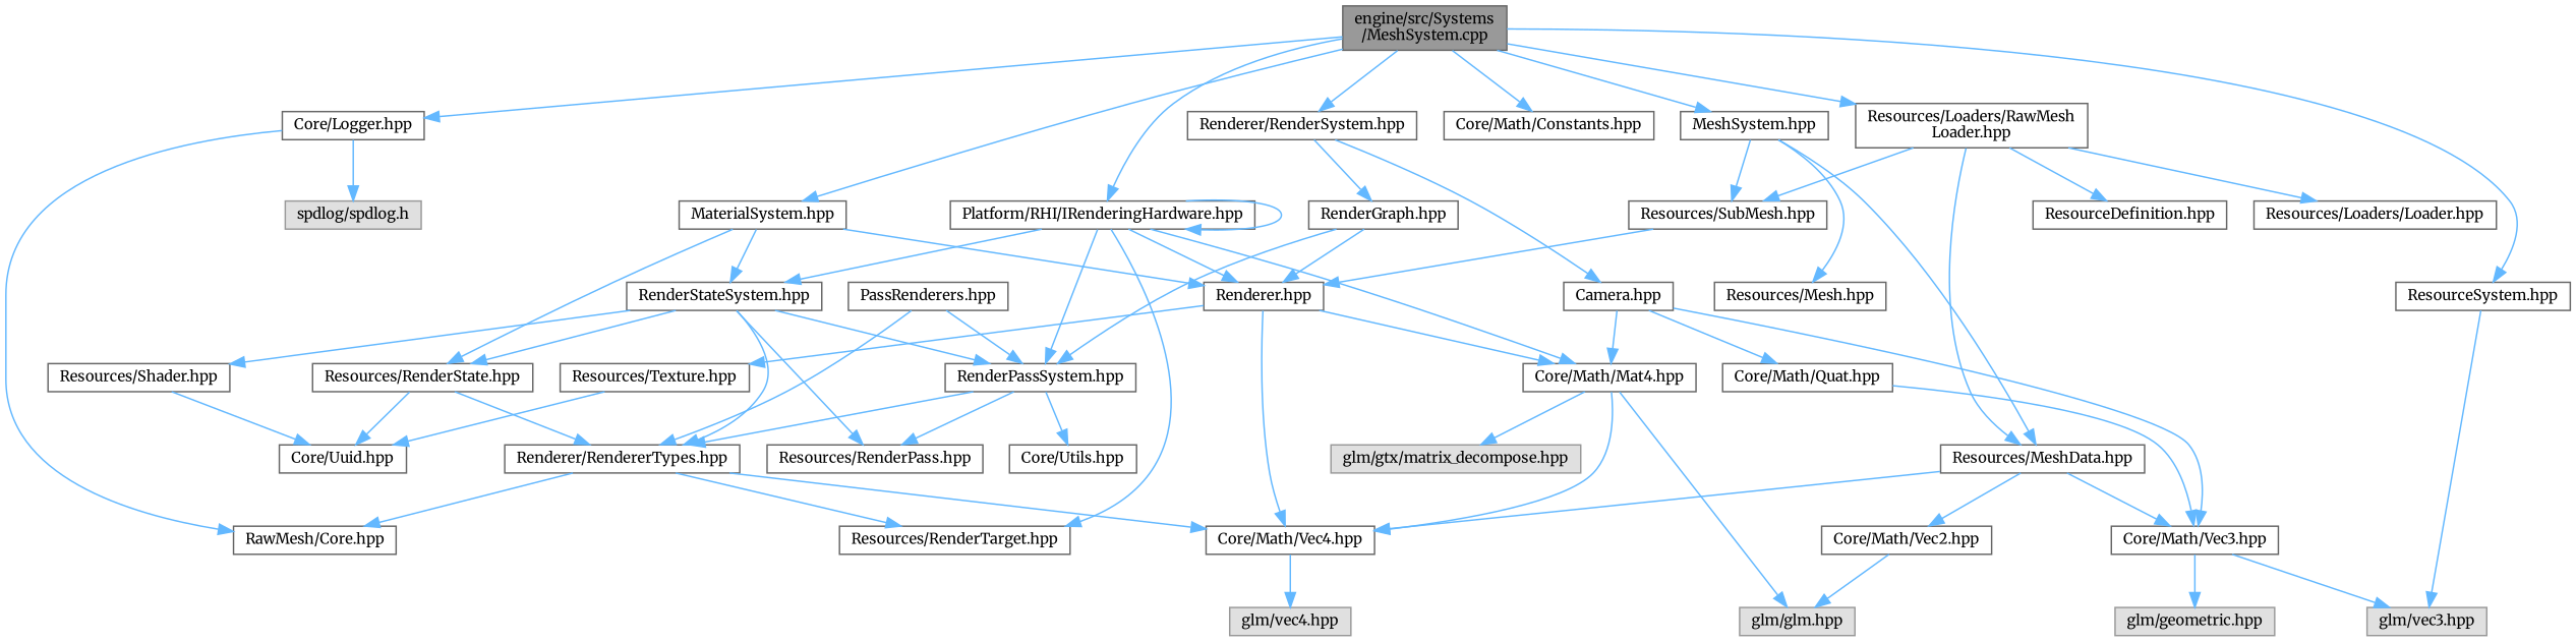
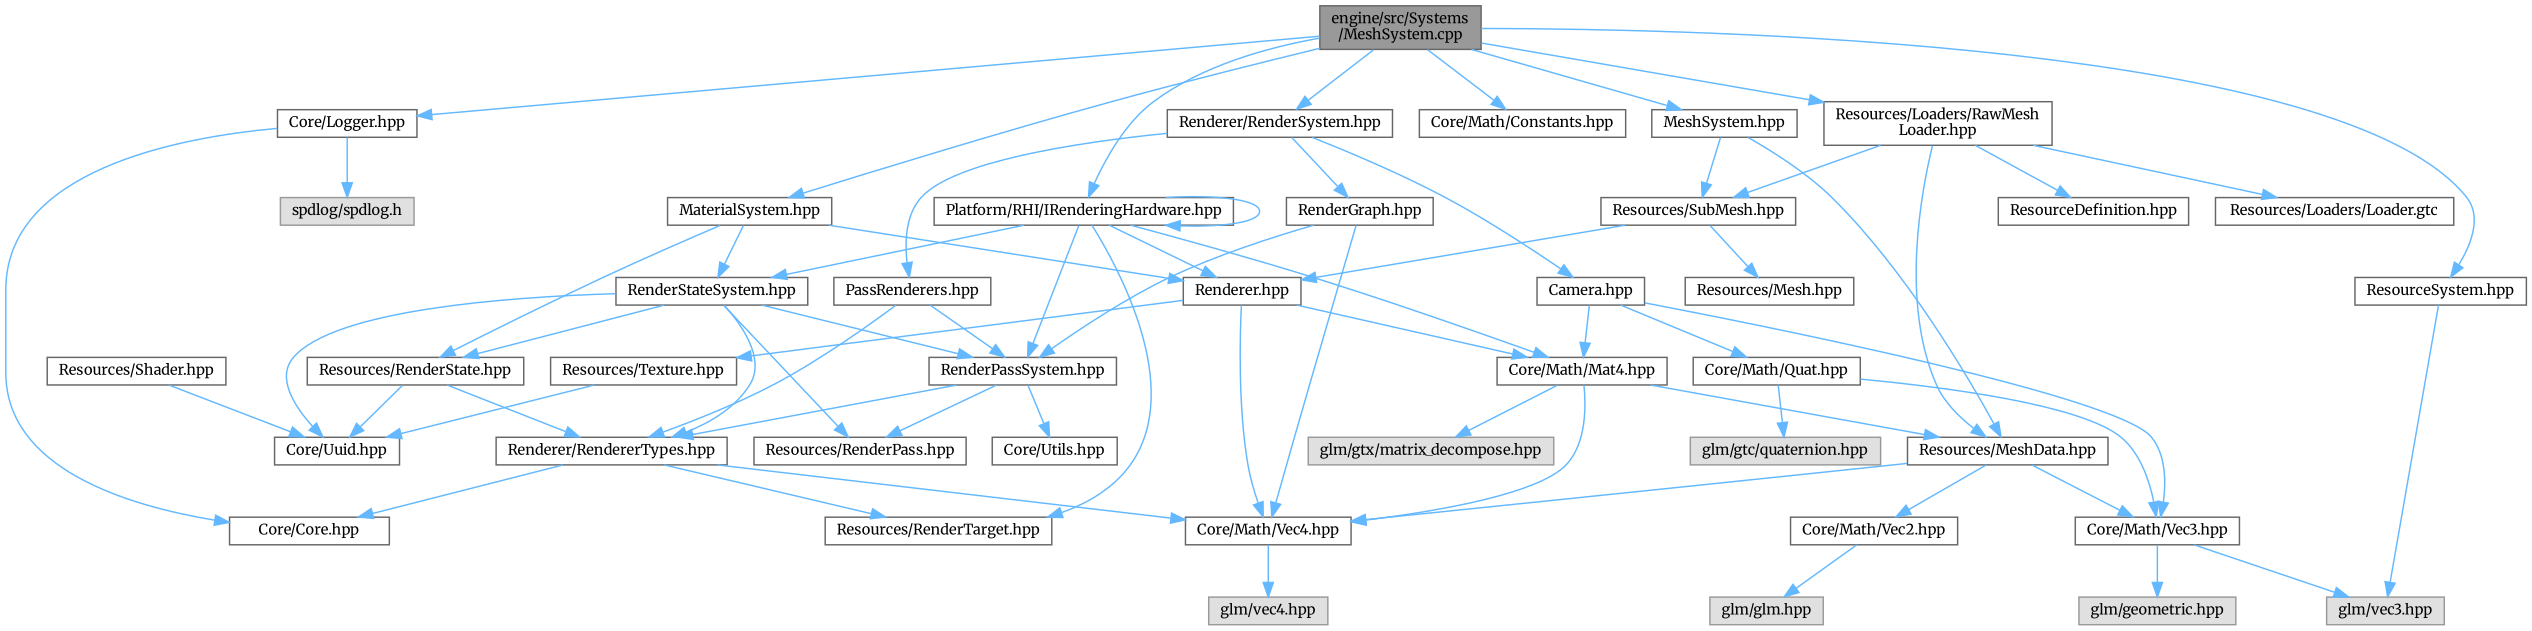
  digraph {
    fontname=Merriweather
    node [color=grey40 fillcolor=white fontname=Merriweather fontsize=10 shape=box style=filled]
    edge [color=steelblue1 fontname=Merriweather fontsize=10 labelfontname=Helvetica labelfontsize=10 style=solid]
    n1 [color=gray40 fillcolor=grey60 fontcolor=black height=0.2 label="engine/src/Systems\l/MeshSystem.cpp" width=0.4]
    n2 [height=0.2 label="MeshSystem.hpp" width=0.4]
    n3 [height=0.2 label="MaterialSystem.hpp" width=0.4]
    n4 [height=0.2 label="ResourceSystem.hpp" width=0.4]
    n5 [height=0.2 label="Core/Logger.hpp" width=0.4]
    n6 [height=0.2 label="Core/Math/Constants.hpp" width=0.4]
    n7 [height=0.2 label="Platform/RHI/IRenderingHardware.hpp" width=0.4]
    n8 [height=0.2 label="Renderer/RenderSystem.hpp" width=0.4]
    n9 [height=0.2 label="Resources/Loaders/RawMesh\lLoader.hpp" width=0.4]
    n10 [height=0.2 label="Resources/Mesh.hpp" width=0.4]
    n11 [height=0.2 label="Resources/MeshData.hpp" width=0.4]
    n12 [height=0.2 label="Resources/SubMesh.hpp" width=0.4]
    n13 [height=0.2 label="Renderer.hpp" width=0.4]
    n14 [height=0.2 label="RenderStateSystem.hpp" width=0.4]
    n15 [height=0.2 label="Resources/RenderState.hpp" width=0.4]
    n16 [color=grey60 fillcolor="#E0E0E0" height=0.2 label="glm/vec3.hpp" width=0.4]
-   n17 [height=0.2 label="RawMesh/Core.hpp" width=0.4]
+   n17 [height=0.2 label="Core/Core.hpp" width=0.4]
    n18 [color=grey60 fillcolor="#E0E0E0" height=0.2 label="spdlog/spdlog.h" width=0.4]
    n19 [height=0.2 label="Core/Math/Mat4.hpp" width=0.4]
    n20 [height=0.2 label="RenderPassSystem.hpp" width=0.4]
    n21 [height=0.2 label="Resources/RenderTarget.hpp" width=0.4]
    n22 [height=0.2 label="Camera.hpp" width=0.4]
    n23 [height=0.2 label="PassRenderers.hpp" width=0.4]
    n24 [height=0.2 label="RenderGraph.hpp" width=0.4]
-   n25 [height=0.2 label="Resources/Loaders/Loader.hpp" width=0.4]
+   n25 [height=0.2 label="Resources/Loaders/Loader.gtc" width=0.4]
    n26 [height=0.2 label="ResourceDefinition.hpp" width=0.4]
    n27 [height=0.2 label="Core/Math/Vec2.hpp" width=0.4]
    n28 [height=0.2 label="Core/Math/Vec3.hpp" width=0.4]
    n29 [height=0.2 label="Core/Math/Vec4.hpp" width=0.4]
    n30 [color=grey60 fillcolor="#E0E0E0" height=0.2 label="glm/glm.hpp" width=0.4]
    n31 [color=grey60 fillcolor="#E0E0E0" height=0.2 label="glm/geometric.hpp" width=0.4]
    n32 [color=grey60 fillcolor="#E0E0E0" height=0.2 label="glm/vec4.hpp" width=0.4]
    n33 [height=0.2 label="Resources/Texture.hpp" width=0.4]
    n34 [color=grey60 fillcolor="#E0E0E0" height=0.2 label="glm/gtx/matrix_decompose.hpp" width=0.4]
    n35 [height=0.2 label="Core/Uuid.hpp" width=0.4]
    n36 [height=0.2 label="Renderer/RendererTypes.hpp" width=0.4]
    n37 [height=0.2 label="Resources/RenderPass.hpp" width=0.4]
    n38 [height=0.2 label="Resources/Shader.hpp" width=0.4]
    n39 [height=0.2 label="Core/Utils.hpp" width=0.4]
    n40 [height=0.2 label="Core/Math/Quat.hpp" width=0.4]
+   n41 [color=grey60 fillcolor="#E0E0E0" height=0.2 label="glm/gtc/quaternion.hpp" width=0.4]
    n1 -> n2
    n1 -> n3
    n1 -> n4
    n1 -> n5
    n1 -> n6
    n1 -> n7
    n1 -> n8
    n1 -> n9
-   n2 -> n10
+   n12 -> n10
    n2 -> n11
    n2 -> n12
    n3 -> n13
    n3 -> n14
    n3 -> n15
    n4 -> n16
    n5 -> n17
    n5 -> n18
    n7 -> n7
    n7 -> n13
    n7 -> n14
    n7 -> n19
    n7 -> n20
    n7 -> n21
    n8 -> n22
+   n8 -> n23
    n8 -> n24
    n9 -> n11
    n9 -> n12
    n9 -> n25
    n9 -> n26
    n11 -> n27
    n11 -> n28
    n11 -> n29
    n12 -> n13
    n13 -> n19
    n13 -> n29
    n13 -> n33
    n14 -> n15
    n14 -> n20
    n14 -> n36
    n14 -> n37
-   n14 -> n38
+   n14 -> n35
    n15 -> n35
    n15 -> n36
    n19 -> n29
-   n19 -> n30
+   n19 -> n11
    n19 -> n34
    n20 -> n36
    n20 -> n37
    n20 -> n39
    n22 -> n19
    n22 -> n28
    n22 -> n40
    n23 -> n20
    n23 -> n36
-   n24 -> n13
+   n24 -> n29
    n24 -> n20
    n27 -> n30
    n28 -> n16
    n28 -> n31
    n29 -> n32
    n33 -> n35
    n36 -> n17
    n36 -> n21
    n36 -> n29
    n38 -> n35
    n40 -> n28
+   n40 -> n41
  }
